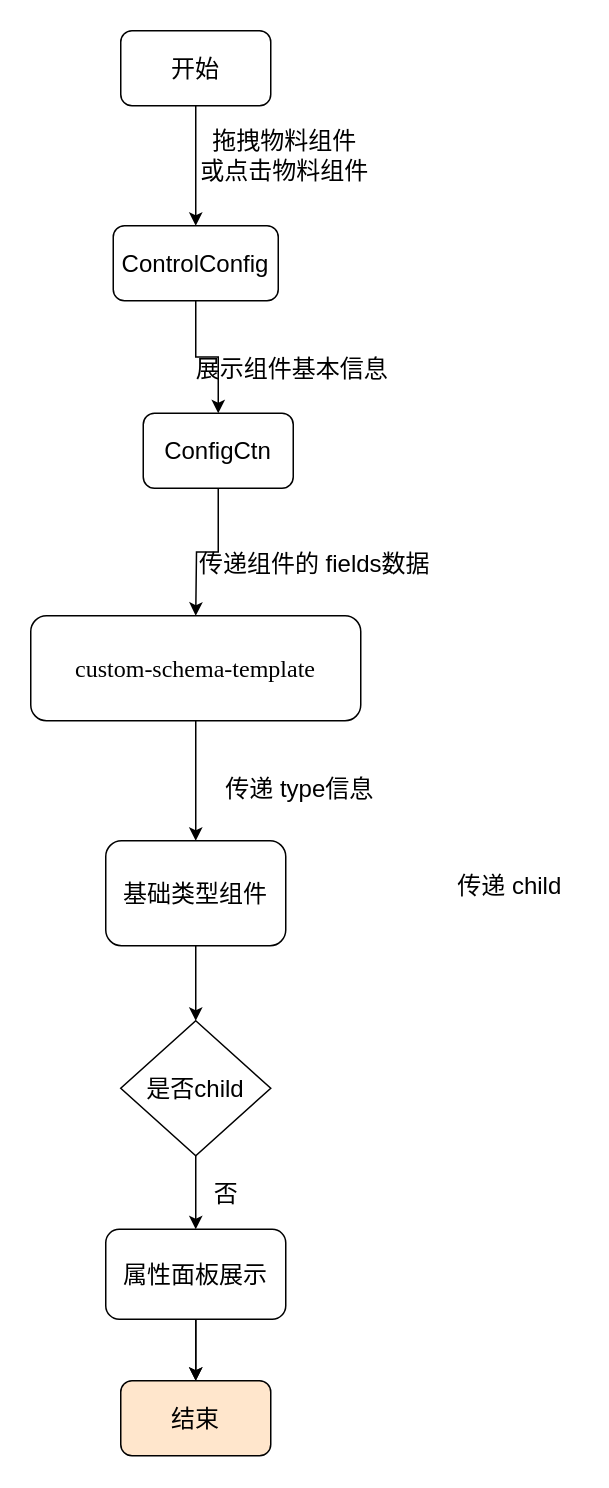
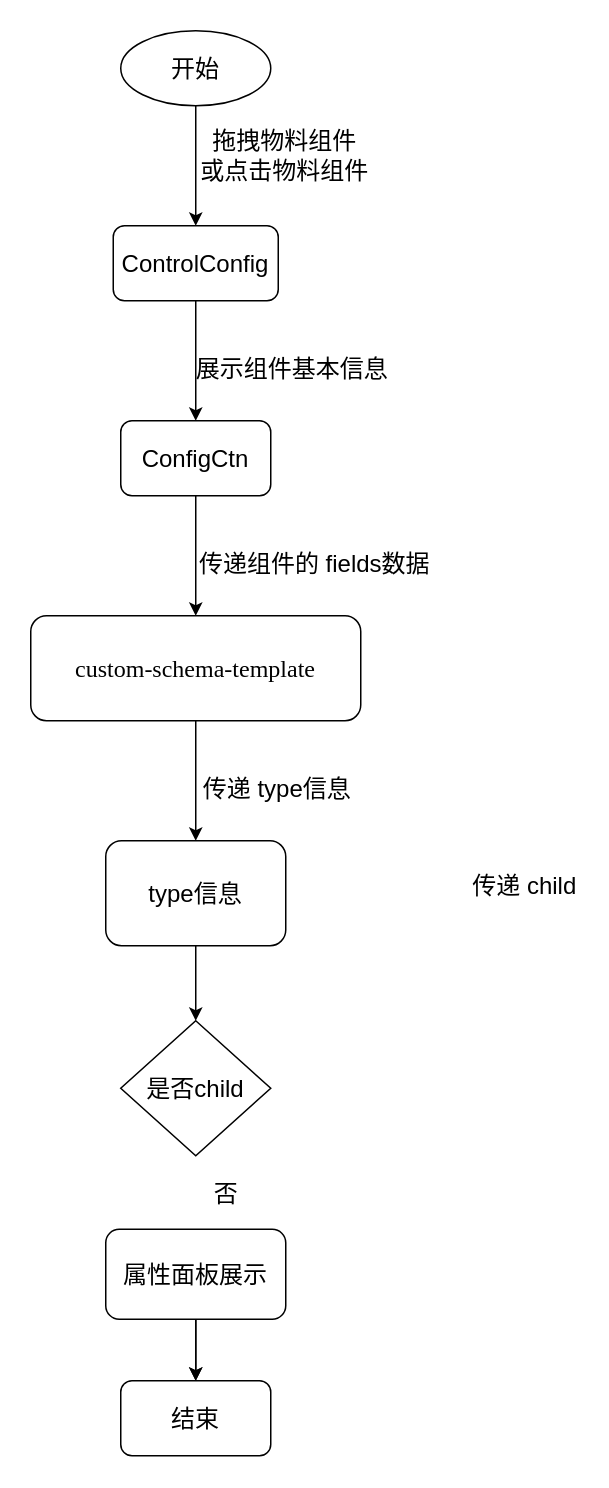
  <mxCell id="0" />
  <mxCell id="1" parent="0" />
  <mxCell id="2" value="" style="edgeStyle=orthogonalEdgeStyle;rounded=0;orthogonalLoop=1;jettySize=auto;html=1;fontSize=16;" parent="1" source="3" target="5" edge="1"><mxGeometry relative="1" as="geometry" /></mxCell>
- <mxCell id="3" value="开始" style="rounded=1;whiteSpace=wrap;html=1;fontSize=16;" parent="1" vertex="1"><mxGeometry x="80" y="20" width="100" height="50" as="geometry" /></mxCell>
+ <mxCell id="3" value="开始" style="ellipse;whiteSpace=wrap;html=1;fontSize=16;" parent="1" vertex="1"><mxGeometry x="80" y="20" width="100" height="50" as="geometry" /></mxCell>
  <mxCell id="4" value="" style="edgeStyle=orthogonalEdgeStyle;rounded=0;orthogonalLoop=1;jettySize=auto;html=1;fontSize=16;" parent="1" source="5" target="7" edge="1"><mxGeometry relative="1" as="geometry" /></mxCell>
  <mxCell id="5" value="ControlConfig" style="rounded=1;whiteSpace=wrap;html=1;fontSize=16;" parent="1" vertex="1"><mxGeometry x="75" y="150" width="110" height="50" as="geometry" /></mxCell>
  <mxCell id="6" value="" style="edgeStyle=orthogonalEdgeStyle;rounded=0;orthogonalLoop=1;jettySize=auto;html=1;fontSize=16;" parent="1" source="7" edge="1"><mxGeometry relative="1" as="geometry"><mxPoint x="130" y="410" as="targetPoint" /></mxGeometry></mxCell>
- <mxCell id="7" value="ConfigCtn" style="rounded=1;whiteSpace=wrap;html=1;fontSize=16;" parent="1" vertex="1"><mxGeometry x="95" y="275" width="100" height="50" as="geometry" /></mxCell>
+ <mxCell id="7" value="ConfigCtn" style="rounded=1;whiteSpace=wrap;html=1;fontSize=16;" parent="1" vertex="1"><mxGeometry x="80" y="280" width="100" height="50" as="geometry" /></mxCell>
  <mxCell id="8" value="" style="edgeStyle=orthogonalEdgeStyle;rounded=0;orthogonalLoop=1;jettySize=auto;html=1;fontSize=16;" parent="1" source="9" target="11" edge="1"><mxGeometry relative="1" as="geometry" /></mxCell>
  <mxCell id="9" value="&lt;p style=&quot;margin: 0pt 0pt 0.0pt; text-align: justify; font-family: &amp;quot;Times New Roman&amp;quot;; font-size: 16px;&quot; class=&quot;MsoNormal&quot;&gt;&lt;span style=&quot;font-family: &amp;quot;Times New Roman Regular&amp;quot;; font-size: 16px;&quot;&gt;custom-schema-template&lt;/span&gt;&lt;/p&gt;" style="rounded=1;whiteSpace=wrap;html=1;fontSize=16;" parent="1" vertex="1"><mxGeometry x="20" y="410" width="220" height="70" as="geometry" /></mxCell>
  <mxCell id="10" value="" style="edgeStyle=orthogonalEdgeStyle;rounded=0;orthogonalLoop=1;jettySize=auto;html=1;fontSize=16;" parent="1" source="11" target="21" edge="1"><mxGeometry relative="1" as="geometry" /></mxCell>
- <mxCell id="11" value="基础类型组件" style="rounded=1;whiteSpace=wrap;html=1;fontSize=16;" parent="1" vertex="1"><mxGeometry x="70" y="560" width="120" height="70" as="geometry" /></mxCell>
+ <mxCell id="11" value="type信息" style="rounded=1;whiteSpace=wrap;html=1;fontSize=16;" parent="1" vertex="1"><mxGeometry x="70" y="560" width="120" height="70" as="geometry" /></mxCell>
  <mxCell id="12" value="" style="edgeStyle=orthogonalEdgeStyle;rounded=0;orthogonalLoop=1;jettySize=auto;html=1;fontSize=16;" parent="1" source="14" target="15" edge="1"><mxGeometry relative="1" as="geometry" /></mxCell>
  <mxCell id="13" value="" style="edgeStyle=orthogonalEdgeStyle;rounded=0;orthogonalLoop=1;jettySize=auto;html=1;fontSize=16;" edge="1" parent="1" source="14" target="15"><mxGeometry relative="1" as="geometry" /></mxCell>
  <mxCell id="14" value="属性面板展示" style="rounded=1;whiteSpace=wrap;html=1;fontSize=16;" parent="1" vertex="1"><mxGeometry x="70" y="819" width="120" height="60" as="geometry" /></mxCell>
- <mxCell id="15" value="结束" style="rounded=1;whiteSpace=wrap;html=1;fontSize=16;fillColor=#ffe6cc;" parent="1" vertex="1"><mxGeometry x="80" y="920" width="100" height="50" as="geometry" /></mxCell>
+ <mxCell id="15" value="结束" style="rounded=1;whiteSpace=wrap;html=1;fontSize=16;" parent="1" vertex="1"><mxGeometry x="80" y="920" width="100" height="50" as="geometry" /></mxCell>
  <mxCell id="16" value="拖拽物料组件&lt;br style=&quot;font-size: 16px;&quot;&gt;或点击物料组件" style="text;html=1;align=center;verticalAlign=middle;resizable=0;points=[];autosize=1;strokeColor=none;fillColor=none;fontSize=16;" parent="1" vertex="1"><mxGeometry x="119" y="78" width="140" height="50" as="geometry" /></mxCell>
  <mxCell id="17" value="展示组件基本信息" style="text;html=1;align=center;verticalAlign=middle;resizable=0;points=[];autosize=1;strokeColor=none;fillColor=none;fontSize=16;" parent="1" vertex="1"><mxGeometry x="119" y="230" width="150" height="30" as="geometry" /></mxCell>
  <mxCell id="18" value="传递组件的 fields数据" style="text;html=1;align=center;verticalAlign=middle;resizable=0;points=[];autosize=1;strokeColor=none;fillColor=none;fontSize=16;" parent="1" vertex="1"><mxGeometry x="119" y="360" width="180" height="30" as="geometry" /></mxCell>
- <mxCell id="19" value="传递 type信息" style="text;html=1;align=center;verticalAlign=middle;resizable=0;points=[];autosize=1;strokeColor=none;fillColor=none;fontSize=16;" parent="1" vertex="1"><mxGeometry x="139" y="510" width="120" height="30" as="geometry" /></mxCell>
- <mxCell id="20" value="" style="edgeStyle=orthogonalEdgeStyle;rounded=0;orthogonalLoop=1;jettySize=auto;html=1;fontSize=16;" parent="1" source="21" target="14" edge="1"><mxGeometry relative="1" as="geometry" /></mxCell>
+ <mxCell id="19" value="传递 type信息" style="text;html=1;align=center;verticalAlign=middle;resizable=0;points=[];autosize=1;strokeColor=none;fillColor=none;fontSize=16;" parent="1" vertex="1"><mxGeometry x="124" y="510" width="120" height="30" as="geometry" /></mxCell>
  <mxCell id="21" value="是否child" style="rhombus;whiteSpace=wrap;html=1;fontSize=16;" parent="1" vertex="1"><mxGeometry x="80" y="680" width="100" height="90" as="geometry" /></mxCell>
  <mxCell id="22" value="否" style="text;html=1;align=center;verticalAlign=middle;resizable=0;points=[];autosize=1;strokeColor=none;fillColor=none;fontSize=16;" parent="1" vertex="1"><mxGeometry x="130" y="780" width="40" height="30" as="geometry" /></mxCell>
- <mxCell id="23" value="传递 child" style="text;html=1;align=center;verticalAlign=middle;resizable=0;points=[];autosize=1;strokeColor=none;fillColor=none;fontSize=16;" parent="1" vertex="1"><mxGeometry x="294" y="575" width="90" height="30" as="geometry" /></mxCell>
+ <mxCell id="23" value="传递 child" style="text;html=1;align=center;verticalAlign=middle;resizable=0;points=[];autosize=1;strokeColor=none;fillColor=none;fontSize=16;" parent="1" vertex="1"><mxGeometry x="304" y="575" width="90" height="30" as="geometry" /></mxCell>
  <mxCell id="24" style="edgeStyle=orthogonalEdgeStyle;rounded=0;orthogonalLoop=1;jettySize=auto;html=1;exitX=0.5;exitY=1;exitDx=0;exitDy=0;" edge="1" parent="1" source="11" target="11"><mxGeometry relative="1" as="geometry" /></mxCell>
